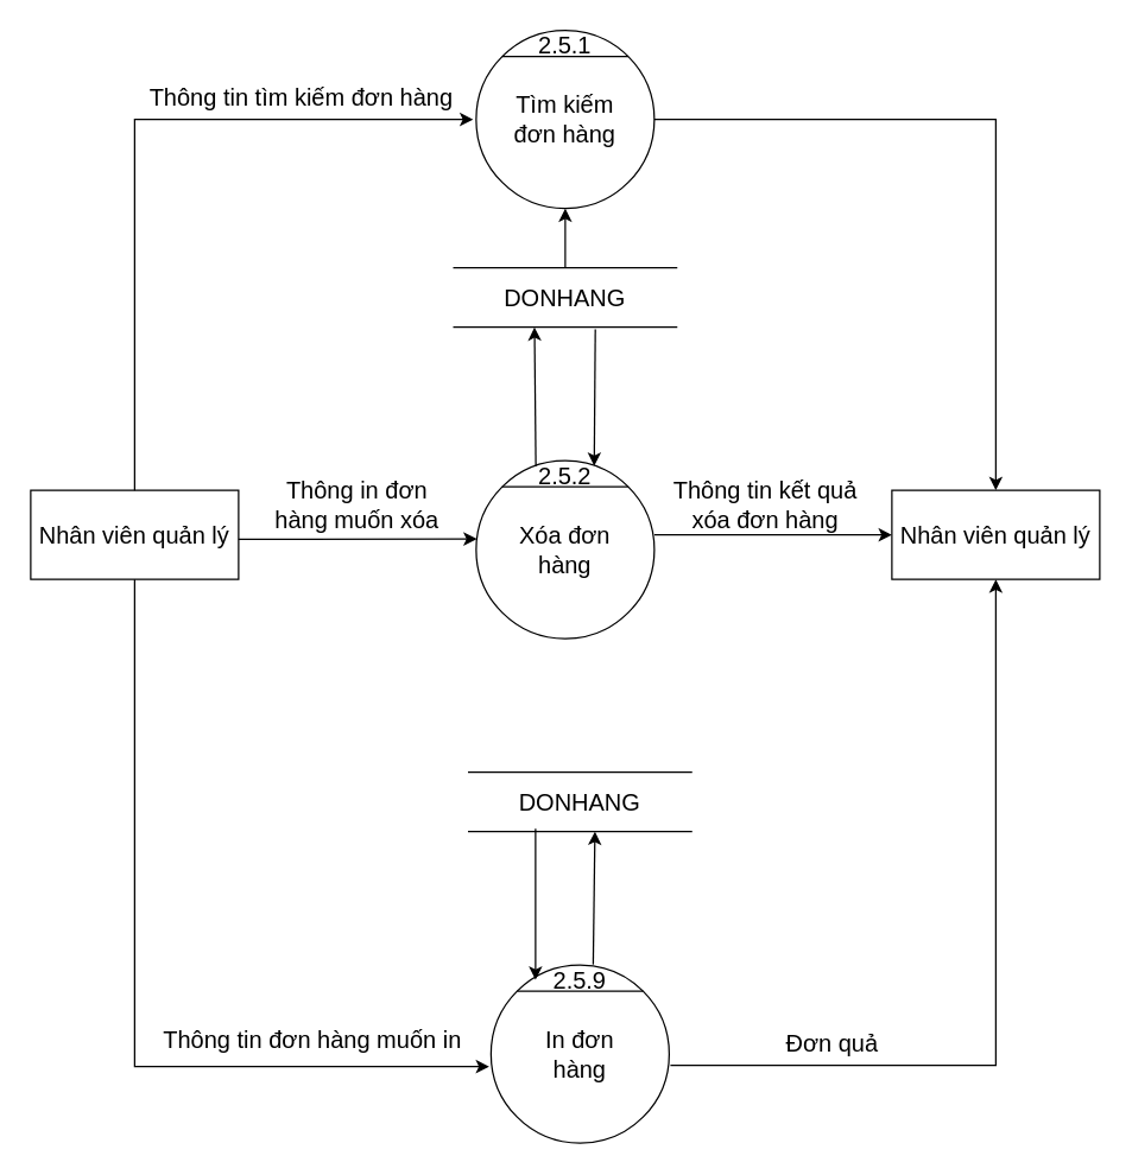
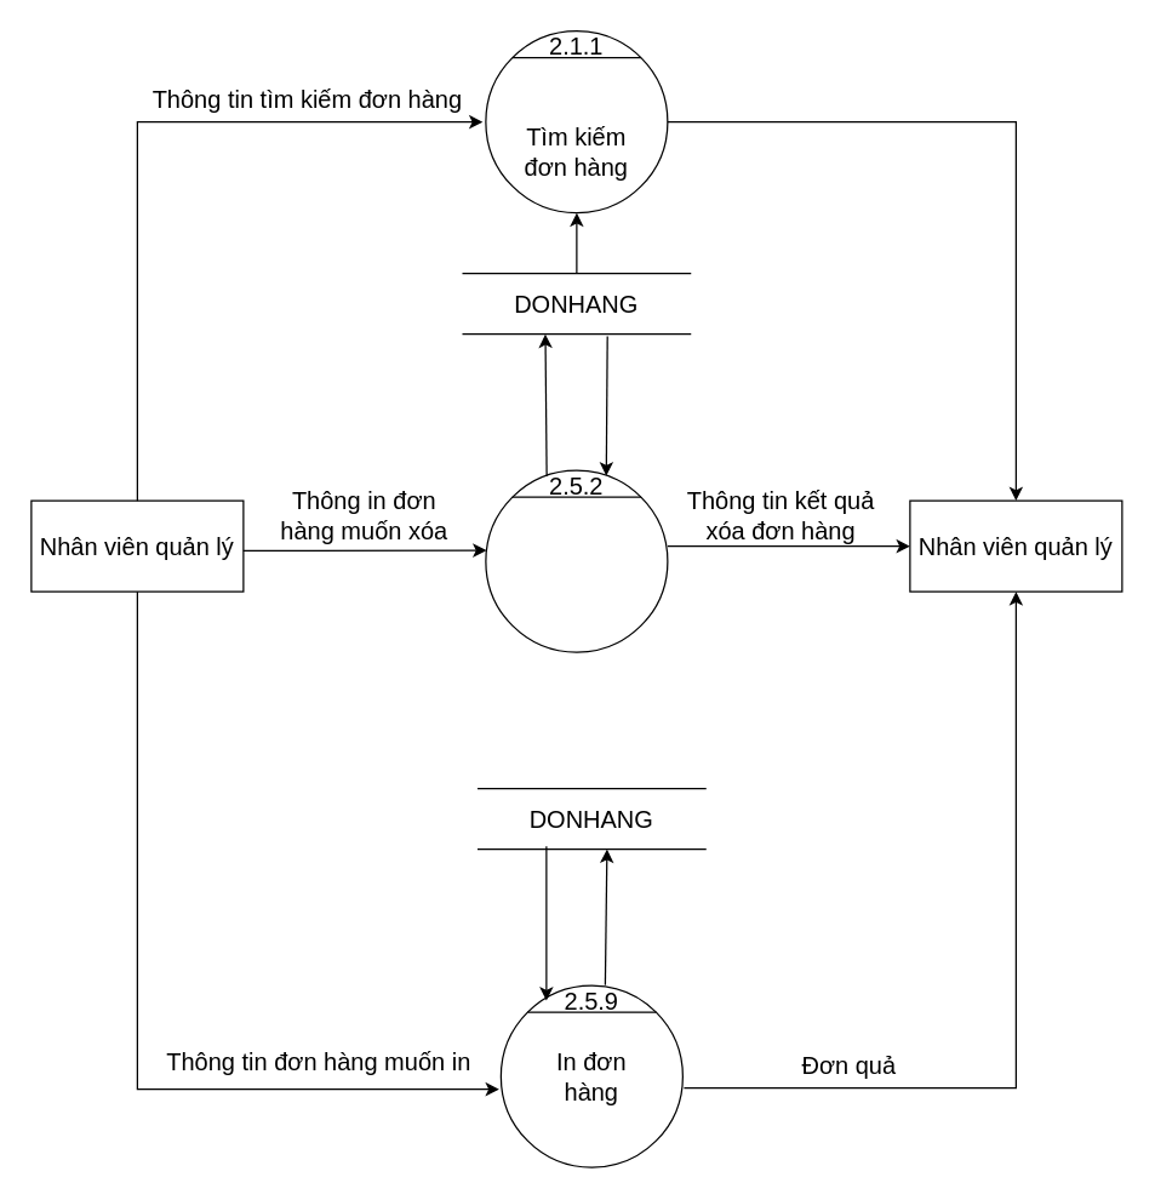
  <mxCell id="0" />
  <mxCell id="1" parent="0" />
  <mxCell id="2" value="" style="ellipse;whiteSpace=wrap;html=1;aspect=fixed;fontSize=16;" vertex="1" parent="1"><mxGeometry x="320" y="20" width="120" height="120" as="geometry" /></mxCell>
  <mxCell id="3" value="" style="endArrow=none;html=1;rounded=0;exitX=0;exitY=0;exitDx=0;exitDy=0;entryX=1;entryY=0;entryDx=0;entryDy=0;fontSize=16;" edge="1" parent="1" source="2" target="2"><mxGeometry width="50" height="50" relative="1" as="geometry"><mxPoint x="660" y="575" as="sourcePoint" /><mxPoint x="710" y="525" as="targetPoint" /></mxGeometry></mxCell>
- <mxCell id="4" value="Tìm kiếm đơn hàng" style="text;html=1;strokeColor=none;fillColor=none;align=center;verticalAlign=middle;whiteSpace=wrap;rounded=0;fontSize=16;" vertex="1" parent="1"><mxGeometry x="340" y="65" width="80" height="30" as="geometry" /></mxCell>
+ <mxCell id="4" value="Tìm kiếm đơn hàng" style="text;html=1;strokeColor=none;fillColor=none;align=center;verticalAlign=middle;whiteSpace=wrap;rounded=0;fontSize=16;" vertex="1" parent="1"><mxGeometry x="340" y="85" width="80" height="30" as="geometry" /></mxCell>
  <mxCell id="5" value="" style="ellipse;whiteSpace=wrap;html=1;aspect=fixed;fontSize=16;" vertex="1" parent="1"><mxGeometry x="320" y="310" width="120" height="120" as="geometry" /></mxCell>
  <mxCell id="6" value="" style="endArrow=none;html=1;rounded=0;exitX=0;exitY=0;exitDx=0;exitDy=0;entryX=1;entryY=0;entryDx=0;entryDy=0;fontSize=16;" edge="1" parent="1" source="5" target="5"><mxGeometry width="50" height="50" relative="1" as="geometry"><mxPoint x="660" y="865" as="sourcePoint" /><mxPoint x="710" y="815" as="targetPoint" /></mxGeometry></mxCell>
- <mxCell id="7" value="Xóa đơn hàng" style="text;html=1;strokeColor=none;fillColor=none;align=center;verticalAlign=middle;whiteSpace=wrap;rounded=0;fontSize=16;" vertex="1" parent="1"><mxGeometry x="340" y="355" width="80" height="30" as="geometry" /></mxCell>
  <mxCell id="8" value="" style="ellipse;whiteSpace=wrap;html=1;aspect=fixed;fontSize=16;" vertex="1" parent="1"><mxGeometry x="330" y="650" width="120" height="120" as="geometry" /></mxCell>
  <mxCell id="9" value="" style="endArrow=none;html=1;rounded=0;exitX=0;exitY=0;exitDx=0;exitDy=0;entryX=1;entryY=0;entryDx=0;entryDy=0;fontSize=16;" edge="1" parent="1" source="8" target="8"><mxGeometry width="50" height="50" relative="1" as="geometry"><mxPoint x="670" y="1205" as="sourcePoint" /><mxPoint x="720" y="1155" as="targetPoint" /></mxGeometry></mxCell>
  <mxCell id="10" value="&lt;font style=&quot;font-size: 16px&quot;&gt;In đơn hàng&lt;/font&gt;" style="text;html=1;strokeColor=none;fillColor=none;align=center;verticalAlign=middle;whiteSpace=wrap;rounded=0;fontSize=16;" vertex="1" parent="1"><mxGeometry x="350" y="695" width="80" height="30" as="geometry" /></mxCell>
  <mxCell id="11" value="Nhân viên quản lý" style="rounded=0;whiteSpace=wrap;html=1;fontSize=16;" vertex="1" parent="1"><mxGeometry x="20" y="330" width="140" height="60" as="geometry" /></mxCell>
  <mxCell id="12" value="Nhân viên quản lý" style="rounded=0;whiteSpace=wrap;html=1;fontSize=16;" vertex="1" parent="1"><mxGeometry x="600" y="330" width="140" height="60" as="geometry" /></mxCell>
- <mxCell id="13" value="&lt;font style=&quot;font-size: 16px&quot;&gt;2.5.1&lt;/font&gt;" style="text;html=1;strokeColor=none;fillColor=none;align=center;verticalAlign=middle;whiteSpace=wrap;rounded=0;" vertex="1" parent="1"><mxGeometry x="350" y="20" width="60" height="20" as="geometry" /></mxCell>
+ <mxCell id="13" value="&lt;font style=&quot;font-size: 16px&quot;&gt;2.1.1&lt;/font&gt;" style="text;html=1;strokeColor=none;fillColor=none;align=center;verticalAlign=middle;whiteSpace=wrap;rounded=0;" vertex="1" parent="1"><mxGeometry x="350" y="20" width="60" height="20" as="geometry" /></mxCell>
  <mxCell id="14" value="&lt;font style=&quot;font-size: 16px&quot;&gt;2.5.2&lt;/font&gt;" style="text;html=1;strokeColor=none;fillColor=none;align=center;verticalAlign=middle;whiteSpace=wrap;rounded=0;" vertex="1" parent="1"><mxGeometry x="360" y="310" width="40" height="20" as="geometry" /></mxCell>
  <mxCell id="15" value="&lt;font style=&quot;font-size: 16px&quot;&gt;2.5.9&lt;/font&gt;" style="text;html=1;strokeColor=none;fillColor=none;align=center;verticalAlign=middle;whiteSpace=wrap;rounded=0;" vertex="1" parent="1"><mxGeometry x="360" y="650" width="60" height="20" as="geometry" /></mxCell>
  <mxCell id="16" value="" style="edgeStyle=segmentEdgeStyle;endArrow=classic;html=1;rounded=0;fontSize=16;exitX=0.5;exitY=0;exitDx=0;exitDy=0;" edge="1" parent="1" source="11"><mxGeometry width="50" height="50" relative="1" as="geometry"><mxPoint x="410" y="320" as="sourcePoint" /><mxPoint x="318" y="80" as="targetPoint" /><Array as="points"><mxPoint x="90" y="80" /><mxPoint x="318" y="80" /></Array></mxGeometry></mxCell>
  <mxCell id="17" value="" style="endArrow=classic;html=1;rounded=0;fontSize=16;entryX=0.004;entryY=0.44;entryDx=0;entryDy=0;entryPerimeter=0;" edge="1" parent="1" target="5"><mxGeometry width="50" height="50" relative="1" as="geometry"><mxPoint x="160" y="363" as="sourcePoint" /><mxPoint x="460" y="355" as="targetPoint" /></mxGeometry></mxCell>
  <mxCell id="18" value="" style="edgeStyle=segmentEdgeStyle;endArrow=classic;html=1;rounded=0;fontSize=16;exitX=0.5;exitY=1;exitDx=0;exitDy=0;entryX=-0.01;entryY=0.57;entryDx=0;entryDy=0;entryPerimeter=0;" edge="1" parent="1" source="11" target="8"><mxGeometry width="50" height="50" relative="1" as="geometry"><mxPoint x="410" y="505" as="sourcePoint" /><mxPoint x="460" y="455" as="targetPoint" /><Array as="points"><mxPoint x="90" y="718" /></Array></mxGeometry></mxCell>
  <mxCell id="19" value="" style="edgeStyle=segmentEdgeStyle;endArrow=classic;html=1;rounded=0;fontSize=16;exitX=1;exitY=0.5;exitDx=0;exitDy=0;entryX=0.5;entryY=0;entryDx=0;entryDy=0;" edge="1" parent="1" source="2" target="12"><mxGeometry width="50" height="50" relative="1" as="geometry"><mxPoint x="590" y="215" as="sourcePoint" /><mxPoint x="818" y="50" as="targetPoint" /><Array as="points"><mxPoint x="670" y="80" /></Array></mxGeometry></mxCell>
  <mxCell id="20" value="" style="endArrow=classic;html=1;rounded=0;fontSize=16;entryX=0;entryY=0.5;entryDx=0;entryDy=0;" edge="1" parent="1" target="12"><mxGeometry width="50" height="50" relative="1" as="geometry"><mxPoint x="440" y="360" as="sourcePoint" /><mxPoint x="460" y="355" as="targetPoint" /></mxGeometry></mxCell>
  <mxCell id="21" value="" style="edgeStyle=segmentEdgeStyle;endArrow=classic;html=1;rounded=0;fontSize=16;exitX=1.007;exitY=0.563;exitDx=0;exitDy=0;exitPerimeter=0;entryX=0.5;entryY=1;entryDx=0;entryDy=0;" edge="1" parent="1" source="8" target="12"><mxGeometry width="50" height="50" relative="1" as="geometry"><mxPoint x="410" y="405" as="sourcePoint" /><mxPoint x="460" y="355" as="targetPoint" /></mxGeometry></mxCell>
  <mxCell id="22" value="DONHANG" style="shape=partialRectangle;whiteSpace=wrap;html=1;left=0;right=0;fillColor=none;fontSize=16;" vertex="1" parent="1"><mxGeometry x="305" y="180" width="150" height="40" as="geometry" /></mxCell>
  <mxCell id="23" value="Thông tin tìm kiếm đơn hàng" style="text;html=1;strokeColor=none;fillColor=none;align=center;verticalAlign=middle;whiteSpace=wrap;rounded=0;fontSize=16;" vertex="1" parent="1"><mxGeometry x="90" y="50" width="225" height="30" as="geometry" /></mxCell>
  <mxCell id="24" value="DONHANG" style="shape=partialRectangle;whiteSpace=wrap;html=1;left=0;right=0;fillColor=none;fontSize=16;" vertex="1" parent="1"><mxGeometry x="315" y="520" width="150" height="40" as="geometry" /></mxCell>
  <mxCell id="25" value="" style="endArrow=classic;html=1;rounded=0;fontSize=16;entryX=0.5;entryY=1;entryDx=0;entryDy=0;exitX=0.5;exitY=0;exitDx=0;exitDy=0;" edge="1" parent="1" source="22" target="2"><mxGeometry width="50" height="50" relative="1" as="geometry"><mxPoint x="410" y="380" as="sourcePoint" /><mxPoint x="460" y="330" as="targetPoint" /></mxGeometry></mxCell>
  <mxCell id="26" value="" style="endArrow=classic;html=1;rounded=0;fontSize=16;exitX=0.005;exitY=0.185;exitDx=0;exitDy=0;exitPerimeter=0;entryX=0.362;entryY=1.004;entryDx=0;entryDy=0;entryPerimeter=0;" edge="1" parent="1" source="14" target="22"><mxGeometry width="50" height="50" relative="1" as="geometry"><mxPoint x="362" y="310" as="sourcePoint" /><mxPoint x="362" y="220" as="targetPoint" /></mxGeometry></mxCell>
  <mxCell id="27" value="" style="endArrow=classic;html=1;rounded=0;fontSize=16;exitX=0.635;exitY=1.037;exitDx=0;exitDy=0;exitPerimeter=0;entryX=0.988;entryY=0.176;entryDx=0;entryDy=0;entryPerimeter=0;" edge="1" parent="1" source="22" target="14"><mxGeometry width="50" height="50" relative="1" as="geometry"><mxPoint x="370" y="310" as="sourcePoint" /><mxPoint x="420" y="260" as="targetPoint" /></mxGeometry></mxCell>
  <mxCell id="28" value="" style="endArrow=classic;html=1;rounded=0;fontSize=16;entryX=0.362;entryY=1.004;entryDx=0;entryDy=0;entryPerimeter=0;exitX=0.647;exitY=-0.02;exitDx=0;exitDy=0;exitPerimeter=0;" edge="1" parent="1" source="15"><mxGeometry width="50" height="50" relative="1" as="geometry"><mxPoint x="400" y="654" as="sourcePoint" /><mxPoint x="400" y="560" as="targetPoint" /></mxGeometry></mxCell>
  <mxCell id="29" value="" style="endArrow=classic;html=1;rounded=0;fontSize=16;entryX=0;entryY=0.5;entryDx=0;entryDy=0;" edge="1" parent="1" target="15"><mxGeometry width="50" height="50" relative="1" as="geometry"><mxPoint x="360" y="558" as="sourcePoint" /><mxPoint x="360" y="650" as="targetPoint" /></mxGeometry></mxCell>
  <mxCell id="30" value="Thông in đơn hàng muốn xóa" style="text;html=1;strokeColor=none;fillColor=none;align=center;verticalAlign=middle;whiteSpace=wrap;rounded=0;fontSize=16;" vertex="1" parent="1"><mxGeometry x="175" y="325" width="130" height="30" as="geometry" /></mxCell>
  <mxCell id="31" value="Thông tin kết quả xóa đơn hàng" style="text;html=1;strokeColor=none;fillColor=none;align=center;verticalAlign=middle;whiteSpace=wrap;rounded=0;fontSize=16;" vertex="1" parent="1"><mxGeometry x="450" y="320" width="130" height="40" as="geometry" /></mxCell>
  <mxCell id="32" style="edgeStyle=orthogonalEdgeStyle;rounded=0;orthogonalLoop=1;jettySize=auto;html=1;exitX=0.5;exitY=1;exitDx=0;exitDy=0;fontSize=16;" edge="1" parent="1" source="31" target="31"><mxGeometry relative="1" as="geometry" /></mxCell>
  <mxCell id="33" value="Thông tin đơn hàng muốn in" style="text;html=1;strokeColor=none;fillColor=none;align=center;verticalAlign=middle;whiteSpace=wrap;rounded=0;fontSize=16;" vertex="1" parent="1"><mxGeometry x="100" y="685" width="220" height="30" as="geometry" /></mxCell>
  <mxCell id="34" value="Đơn quả" style="text;html=1;strokeColor=none;fillColor=none;align=center;verticalAlign=middle;whiteSpace=wrap;rounded=0;fontSize=16;" vertex="1" parent="1"><mxGeometry x="470" y="690" width="180" height="25" as="geometry" /></mxCell>
